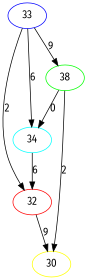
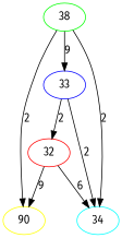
  strict digraph {
    fontname="Fira Sans"
    node [fontname="Fira Sans"]
    edge [fontname="Fira Sans"]
    n1 [color=red label=32]
-   n2 [color=yellow label=30]
+   n2 [color=yellow label=90]
    n3 [color=green label=38]
    n4 [color=blue label=33]
    n5 [color=cyan label=34]
    n1 -> n2 [label=9]
    n3 -> n2 [label=2]
-   n4 -> n3 [label=9]
-   n3 -> n5 [label=0]
+   n3 -> n4 [label=9]
+   n3 -> n5 [label=2]
    n4 -> n1 [label=2]
-   n4 -> n5 [label=6]
-   n5 -> n1 [label=6]
+   n4 -> n5 [label=2]
+   n1 -> n5 [label=6]
  }
